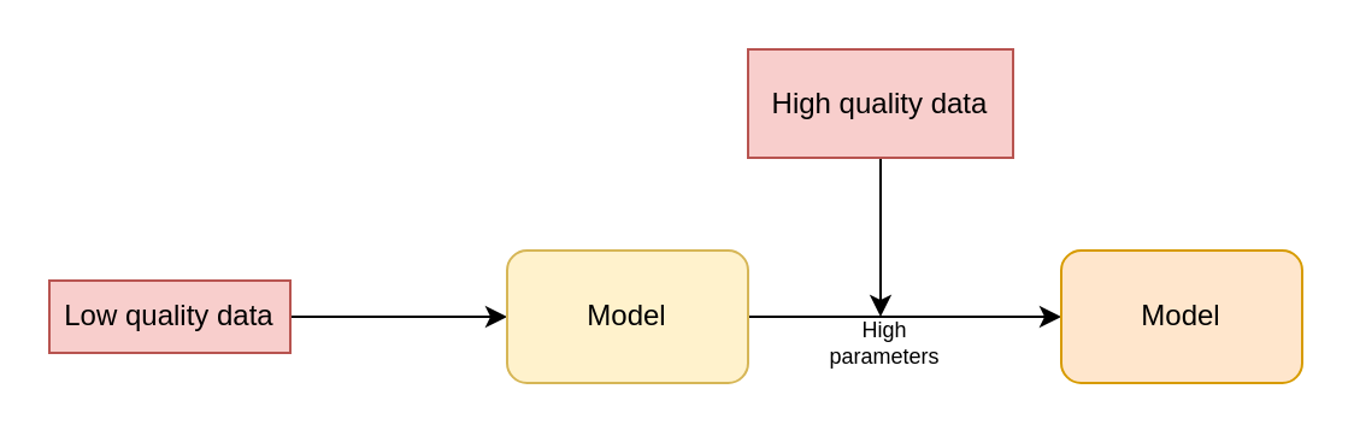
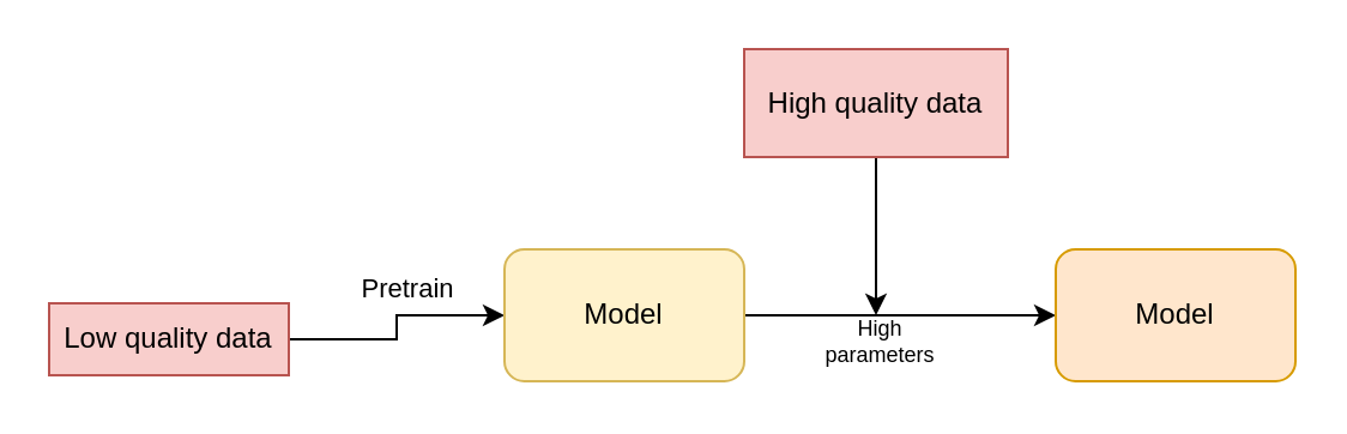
  <mxCell id="0" />
  <mxCell id="1" parent="0" />
  <mxCell id="2" style="edgeStyle=orthogonalEdgeStyle;rounded=0;orthogonalLoop=1;jettySize=auto;html=1;exitX=1;exitY=0.5;exitDx=0;exitDy=0;" edge="1" parent="1" source="3" target="5"><mxGeometry relative="1" as="geometry" /></mxCell>
- <mxCell id="3" value="Low quality data" style="text;html=1;strokeColor=#b85450;fillColor=#f8cecc;align=center;verticalAlign=middle;whiteSpace=wrap;rounded=0;" vertex="1" parent="1"><mxGeometry x="20" y="116" width="100" height="30" as="geometry" /></mxCell>
+ <mxCell id="3" value="Low quality data" style="text;html=1;strokeColor=#b85450;fillColor=#f8cecc;align=center;verticalAlign=middle;whiteSpace=wrap;rounded=0;" vertex="1" parent="1"><mxGeometry x="20" y="126" width="100" height="30" as="geometry" /></mxCell>
  <mxCell id="4" style="edgeStyle=orthogonalEdgeStyle;rounded=0;orthogonalLoop=1;jettySize=auto;html=1;exitX=1;exitY=0.5;exitDx=0;exitDy=0;entryX=0;entryY=0.5;entryDx=0;entryDy=0;" edge="1" parent="1" source="5" target="8"><mxGeometry relative="1" as="geometry"><mxPoint x="380" y="131" as="targetPoint" /></mxGeometry></mxCell>
  <mxCell id="5" value="Model" style="rounded=1;whiteSpace=wrap;html=1;fillColor=#fff2cc;strokeColor=#d6b656;" vertex="1" parent="1"><mxGeometry x="210" y="103.5" width="100" height="55" as="geometry" /></mxCell>
  <mxCell id="6" style="edgeStyle=orthogonalEdgeStyle;rounded=0;orthogonalLoop=1;jettySize=auto;html=1;exitX=0.5;exitY=1;exitDx=0;exitDy=0;" edge="1" parent="1" source="7"><mxGeometry relative="1" as="geometry"><mxPoint x="365" y="131" as="targetPoint" /><mxPoint x="365" y="55" as="sourcePoint" /><Array as="points" /></mxGeometry></mxCell>
  <mxCell id="7" value="High quality data" style="text;html=1;strokeColor=#b85450;fillColor=#f8cecc;align=center;verticalAlign=middle;whiteSpace=wrap;rounded=0;" vertex="1" parent="1"><mxGeometry x="310" y="20" width="110" height="45" as="geometry" /></mxCell>
  <mxCell id="8" value="Model" style="rounded=1;whiteSpace=wrap;html=1;fillColor=#ffe6cc;strokeColor=#d79b00;" vertex="1" parent="1"><mxGeometry x="440" y="103.5" width="100" height="55" as="geometry" /></mxCell>
+ <mxCell id="9" value="Pretrain" style="text;html=1;strokeColor=none;fillColor=none;align=center;verticalAlign=middle;whiteSpace=wrap;rounded=0;fontSize=11;" vertex="1" parent="1"><mxGeometry x="140" y="104.5" width="60" height="30" as="geometry" /></mxCell>
  <mxCell id="10" value="High parameters" style="text;html=1;strokeColor=none;fillColor=none;align=center;verticalAlign=middle;whiteSpace=wrap;rounded=0;fontSize=9;" vertex="1" parent="1"><mxGeometry x="337" y="126.5" width="60" height="30" as="geometry" /></mxCell>
